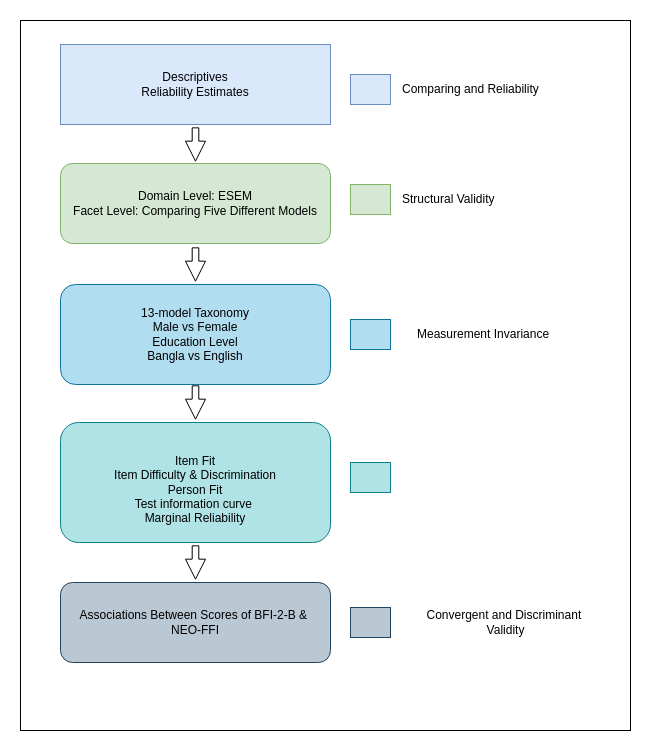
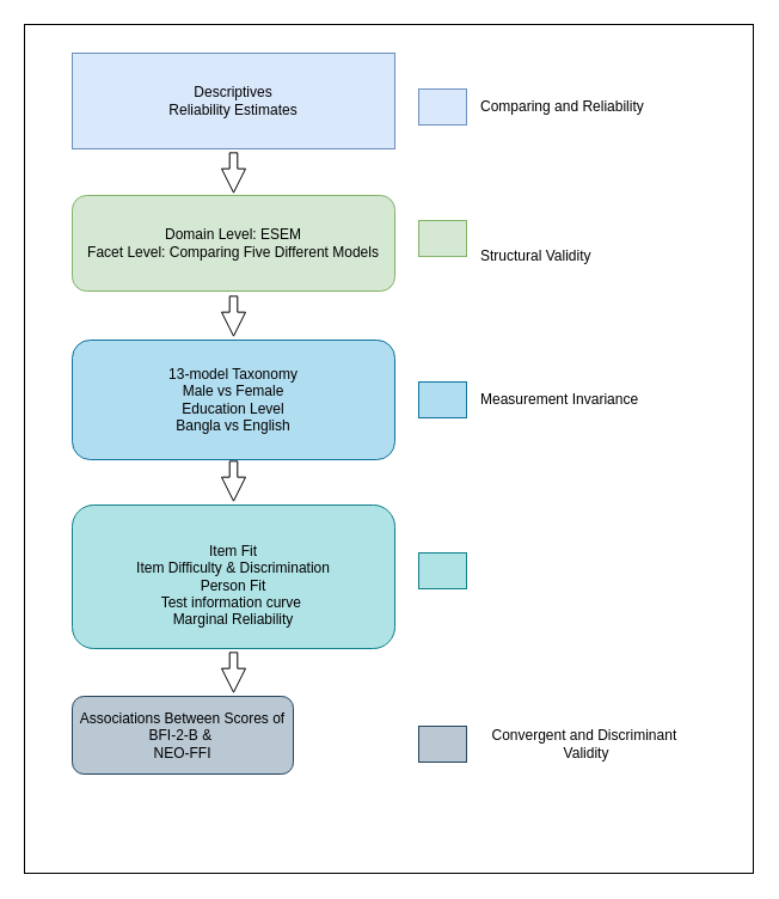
  <mxCell id="0" />
  <mxCell id="1" parent="0" />
  <mxCell id="2" value="" style="whiteSpace=wrap;html=1;fontColor=#FFFFFF;" parent="1" vertex="1"><mxGeometry x="20" y="20" width="610" height="710" as="geometry" /></mxCell>
  <mxCell id="3" value="Descriptives&lt;br&gt;Reliability Estimates" style="whiteSpace=wrap;html=1;fillColor=#dae8fc;strokeColor=#6c8ebf;rounded=0;" parent="1" vertex="1"><mxGeometry x="60" y="44" width="270" height="80" as="geometry" /></mxCell>
  <mxCell id="4" value="Domain Level: ESEM&lt;br&gt;Facet Level: Comparing Five Different Models" style="rounded=1;whiteSpace=wrap;html=1;fillColor=#d5e8d4;strokeColor=#82b366;" parent="1" vertex="1"><mxGeometry x="60" y="163" width="270" height="80" as="geometry" /></mxCell>
  <mxCell id="5" value="13-model Taxonomy&lt;br&gt;Male vs Female&lt;div&gt;Education Level&lt;br style=&quot;border-color: var(--border-color);&quot;&gt;&lt;span style=&quot;&quot;&gt;Bangla vs English&lt;/span&gt;&lt;/div&gt;" style="rounded=1;whiteSpace=wrap;html=1;fillColor=#b1ddf0;strokeColor=#10739e;" parent="1" vertex="1"><mxGeometry x="60" y="284" width="270" height="100" as="geometry" /></mxCell>
  <mxCell id="6" value="&lt;br style=&quot;border-color: var(--border-color);&quot;&gt;Item Fit&lt;br style=&quot;border-color: var(--border-color);&quot;&gt;Item Difficulty &amp;amp; Discrimination&lt;br style=&quot;border-color: var(--border-color);&quot;&gt;Person Fit&lt;br style=&quot;border-color: var(--border-color);&quot;&gt;Test information curve&amp;nbsp;&lt;br style=&quot;border-color: var(--border-color);&quot;&gt;Marginal Reliability" style="rounded=1;whiteSpace=wrap;html=1;fillColor=#b0e3e6;strokeColor=#0e8088;" parent="1" vertex="1"><mxGeometry x="60" y="422" width="270" height="120" as="geometry" /></mxCell>
- <mxCell id="7" value="Associations Between Scores of BFI-2-B &amp;amp;&amp;nbsp;&lt;div&gt;NEO-FFI&lt;/div&gt;" style="rounded=1;whiteSpace=wrap;html=1;fillColor=#bac8d3;strokeColor=#23445d;" parent="1" vertex="1"><mxGeometry x="60" y="582" width="270" height="80" as="geometry" /></mxCell>
+ <mxCell id="7" value="Associations Between Scores of BFI-2-B &amp;amp;&amp;nbsp;&lt;div&gt;NEO-FFI&lt;/div&gt;" style="rounded=1;whiteSpace=wrap;html=1;fillColor=#bac8d3;strokeColor=#23445d;" parent="1" vertex="1"><mxGeometry x="60" y="582" width="185" height="65" as="geometry" /></mxCell>
  <mxCell id="8" value="" style="html=1;shadow=0;dashed=0;align=center;verticalAlign=middle;shape=mxgraph.arrows2.arrow;dy=0.67;dx=20;notch=0;aspect=fixed;rotation=90;" parent="1" vertex="1"><mxGeometry x="178.34" y="134" width="33.33" height="20" as="geometry" /></mxCell>
  <mxCell id="9" value="" style="html=1;shadow=0;dashed=0;align=center;verticalAlign=middle;shape=mxgraph.arrows2.arrow;dy=0.67;dx=20;notch=0;aspect=fixed;rotation=90;" parent="1" vertex="1"><mxGeometry x="178.34" y="254" width="33.33" height="20" as="geometry" /></mxCell>
  <mxCell id="10" value="" style="html=1;shadow=0;dashed=0;align=center;verticalAlign=middle;shape=mxgraph.arrows2.arrow;dy=0.67;dx=20;notch=0;aspect=fixed;rotation=90;" parent="1" vertex="1"><mxGeometry x="178.34" y="392" width="33.33" height="20" as="geometry" /></mxCell>
  <mxCell id="11" value="" style="html=1;shadow=0;dashed=0;align=center;verticalAlign=middle;shape=mxgraph.arrows2.arrow;dy=0.67;dx=20;notch=0;aspect=fixed;rotation=90;" parent="1" vertex="1"><mxGeometry x="178.34" y="552" width="33.33" height="20" as="geometry" /></mxCell>
  <mxCell id="12" value="" style="whiteSpace=wrap;html=1;fillColor=#dae8fc;strokeColor=#6c8ebf;" parent="1" vertex="1"><mxGeometry x="350" y="74" width="40" height="30" as="geometry" /></mxCell>
  <mxCell id="13" value="" style="whiteSpace=wrap;html=1;fillColor=#d5e8d4;strokeColor=#82b366;" parent="1" vertex="1"><mxGeometry x="350" y="184" width="40" height="30" as="geometry" /></mxCell>
  <mxCell id="14" value="" style="whiteSpace=wrap;html=1;fillColor=#b1ddf0;strokeColor=#10739e;" parent="1" vertex="1"><mxGeometry x="350" y="319" width="40" height="30" as="geometry" /></mxCell>
  <mxCell id="15" value="" style="whiteSpace=wrap;html=1;fillColor=#b0e3e6;strokeColor=#0e8088;" parent="1" vertex="1"><mxGeometry x="350" y="462" width="40" height="30" as="geometry" /></mxCell>
  <mxCell id="16" value="" style="whiteSpace=wrap;html=1;fillColor=#bac8d3;strokeColor=#23445d;" parent="1" vertex="1"><mxGeometry x="350" y="607" width="40" height="30" as="geometry" /></mxCell>
- <mxCell id="17" value="Structural Validity" style="text;html=1;align=left;verticalAlign=middle;resizable=0;points=[];autosize=1;strokeColor=none;fillColor=none;" parent="1" vertex="1"><mxGeometry x="400" y="184" width="120" height="30" as="geometry" /></mxCell>
- <mxCell id="18" value="&lt;div style=&quot;text-align: center;&quot;&gt;&lt;span style=&quot;background-color: initial;&quot;&gt;Measurement Invariance&lt;/span&gt;&lt;/div&gt;" style="text;html=1;align=left;verticalAlign=middle;resizable=0;points=[];autosize=1;strokeColor=none;fillColor=none;" parent="1" vertex="1"><mxGeometry x="415" y="319" width="160" height="30" as="geometry" /></mxCell>
- <mxCell id="19" value="Convergent and Discriminant&amp;nbsp;&lt;div&gt;Validity&lt;/div&gt;" style="text;html=1;align=center;verticalAlign=middle;resizable=0;points=[];autosize=1;strokeColor=none;fillColor=none;" parent="1" vertex="1"><mxGeometry x="415" y="602" width="180" height="40" as="geometry" /></mxCell>
+ <mxCell id="17" value="Structural Validity" style="text;html=1;align=left;verticalAlign=middle;resizable=0;points=[];autosize=1;strokeColor=none;fillColor=none;" parent="1" vertex="1"><mxGeometry x="400" y="199" width="120" height="30" as="geometry" /></mxCell>
+ <mxCell id="18" value="&lt;div style=&quot;text-align: center;&quot;&gt;&lt;span style=&quot;background-color: initial;&quot;&gt;Measurement Invariance&lt;/span&gt;&lt;/div&gt;" style="text;html=1;align=left;verticalAlign=middle;resizable=0;points=[];autosize=1;strokeColor=none;fillColor=none;" parent="1" vertex="1"><mxGeometry x="400" y="319" width="160" height="30" as="geometry" /></mxCell>
+ <mxCell id="19" value="Convergent and Discriminant&amp;nbsp;&lt;div&gt;Validity&lt;/div&gt;" style="text;html=1;align=center;verticalAlign=middle;resizable=0;points=[];autosize=1;strokeColor=none;fillColor=none;" parent="1" vertex="1"><mxGeometry x="400" y="602" width="180" height="40" as="geometry" /></mxCell>
  <mxCell id="20" value="Comparing and Reliability" style="text;html=1;align=left;verticalAlign=middle;resizable=0;points=[];autosize=1;strokeColor=none;fillColor=none;" parent="1" vertex="1"><mxGeometry x="400" y="74" width="170" height="30" as="geometry" /></mxCell>
